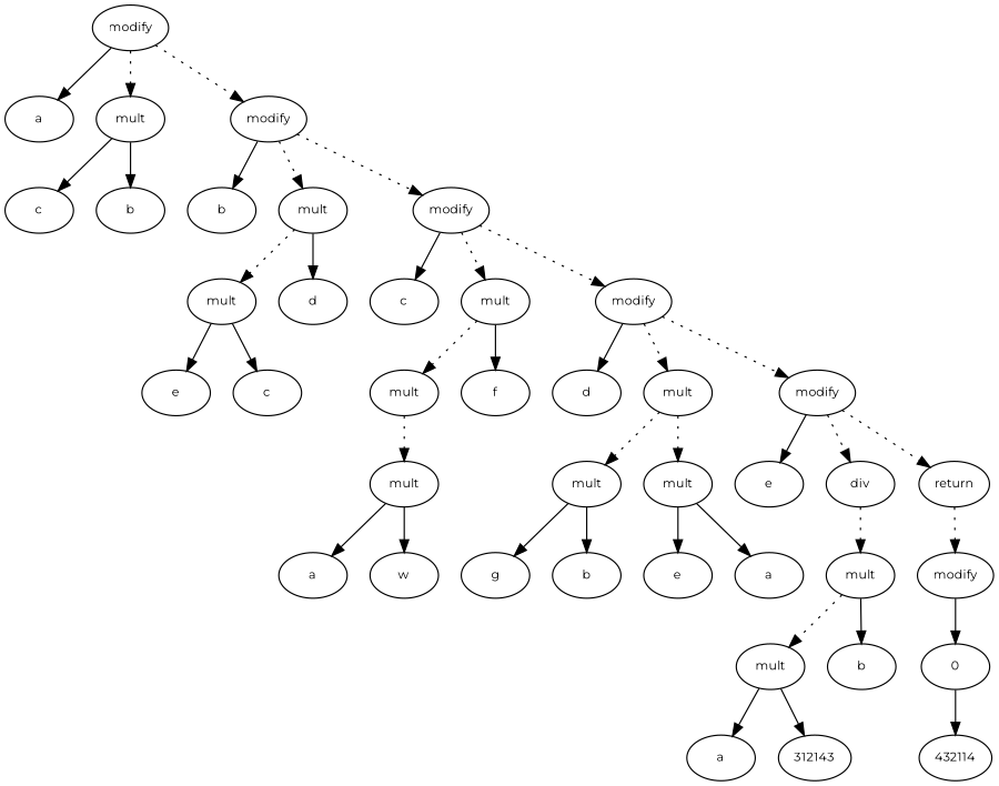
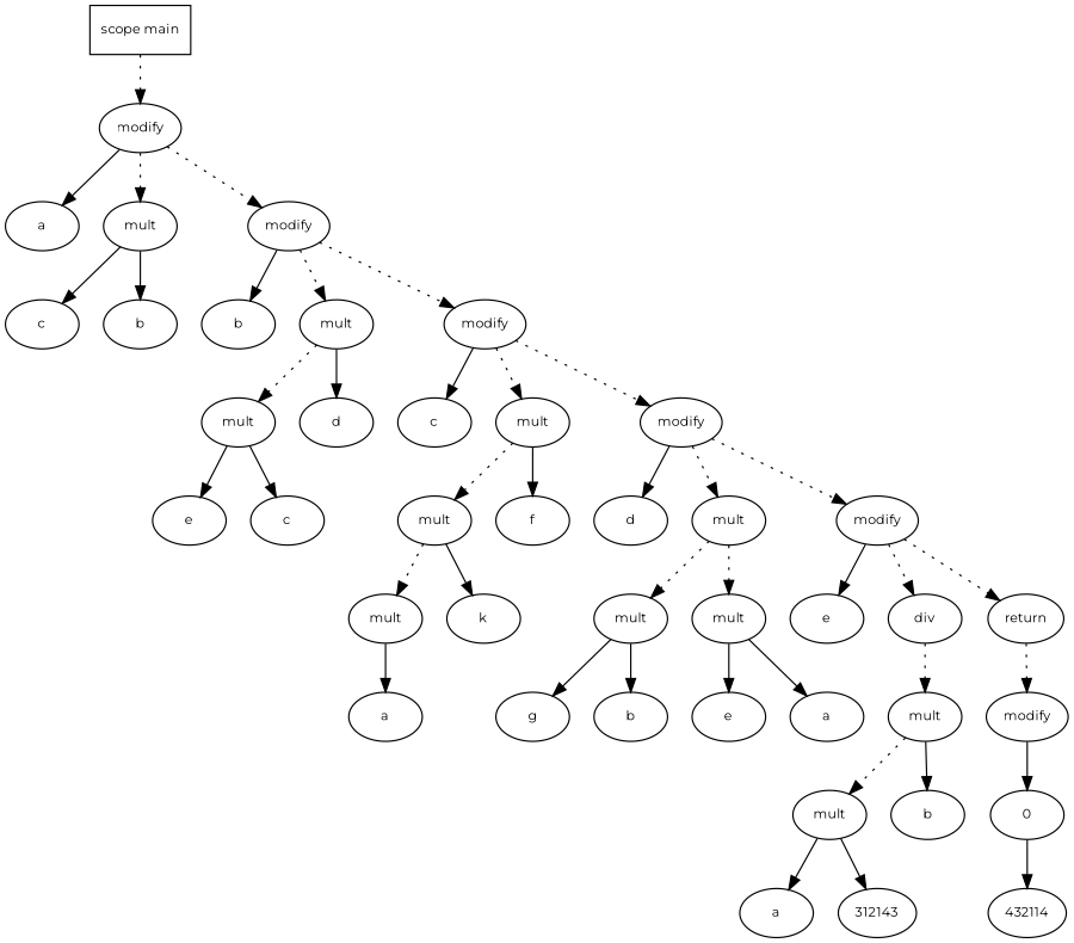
  digraph {
    fontname=Montserrat
    fontsize=10
    node [fontname=Montserrat fontsize=10 shape=ellipse]
    edge [fontname=Montserrat fontsize=10]
+   n1 [label="scope main" shape=box]
    n2 [label=modify]
    n3 [label=a]
    n4 [label=mult]
    n5 [label=modify]
    n6 [label=c]
    n7 [label=b]
    n8 [label=b]
    n9 [label=mult]
    n10 [label=modify]
    n11 [label=mult]
    n12 [label=d]
    n13 [label=c]
    n14 [label=mult]
    n15 [label=modify]
    n16 [label=e]
    n17 [label=c]
    n18 [label=mult]
    n19 [label=f]
    n20 [label=d]
    n21 [label=mult]
    n22 [label=modify]
    n23 [label=mult]
+   n24 [label=k]
    n25 [label=a]
-   n26 [label=w]
    n27 [label=mult]
    n28 [label=mult]
    n29 [label=e]
    n30 [label=div]
    n31 [label=return]
    n32 [label=g]
    n33 [label=b]
    n34 [label=e]
    n35 [label=a]
    n36 [label=mult]
    n37 [label=modify]
    n38 [label=mult]
    n39 [label=b]
    n40 [label=432114]
    n41 [label=a]
    n42 [label=312143]
    n43 [label=0]
+   n1 -> n2 [style=dotted]
    n2 -> n3
    n2 -> n4 [style=dotted]
    n2 -> n5 [style=dotted]
    n4 -> n6
    n4 -> n7
    n5 -> n8
    n5 -> n9 [style=dotted]
    n5 -> n10 [style=dotted]
    n9 -> n11 [style=dotted]
    n9 -> n12
    n10 -> n13
    n10 -> n14 [style=dotted]
    n10 -> n15 [style=dotted]
    n11 -> n16
    n11 -> n17
    n14 -> n18 [style=dotted]
    n14 -> n19
    n15 -> n20
    n15 -> n21 [style=dotted]
    n15 -> n22 [style=dotted]
    n18 -> n23 [style=dotted]
+   n18 -> n24
    n21 -> n27 [style=dotted]
    n21 -> n28 [style=dotted]
    n22 -> n29
    n22 -> n30 [style=dotted]
    n22 -> n31 [style=dotted]
    n23 -> n25
-   n23 -> n26
    n27 -> n32
    n27 -> n33
    n28 -> n34
    n28 -> n35
    n30 -> n36 [style=dotted]
    n31 -> n37 [style=dotted]
    n36 -> n38 [style=dotted]
    n36 -> n39
    n37 -> n43
    n38 -> n41
    n38 -> n42
    n43 -> n40
  }
